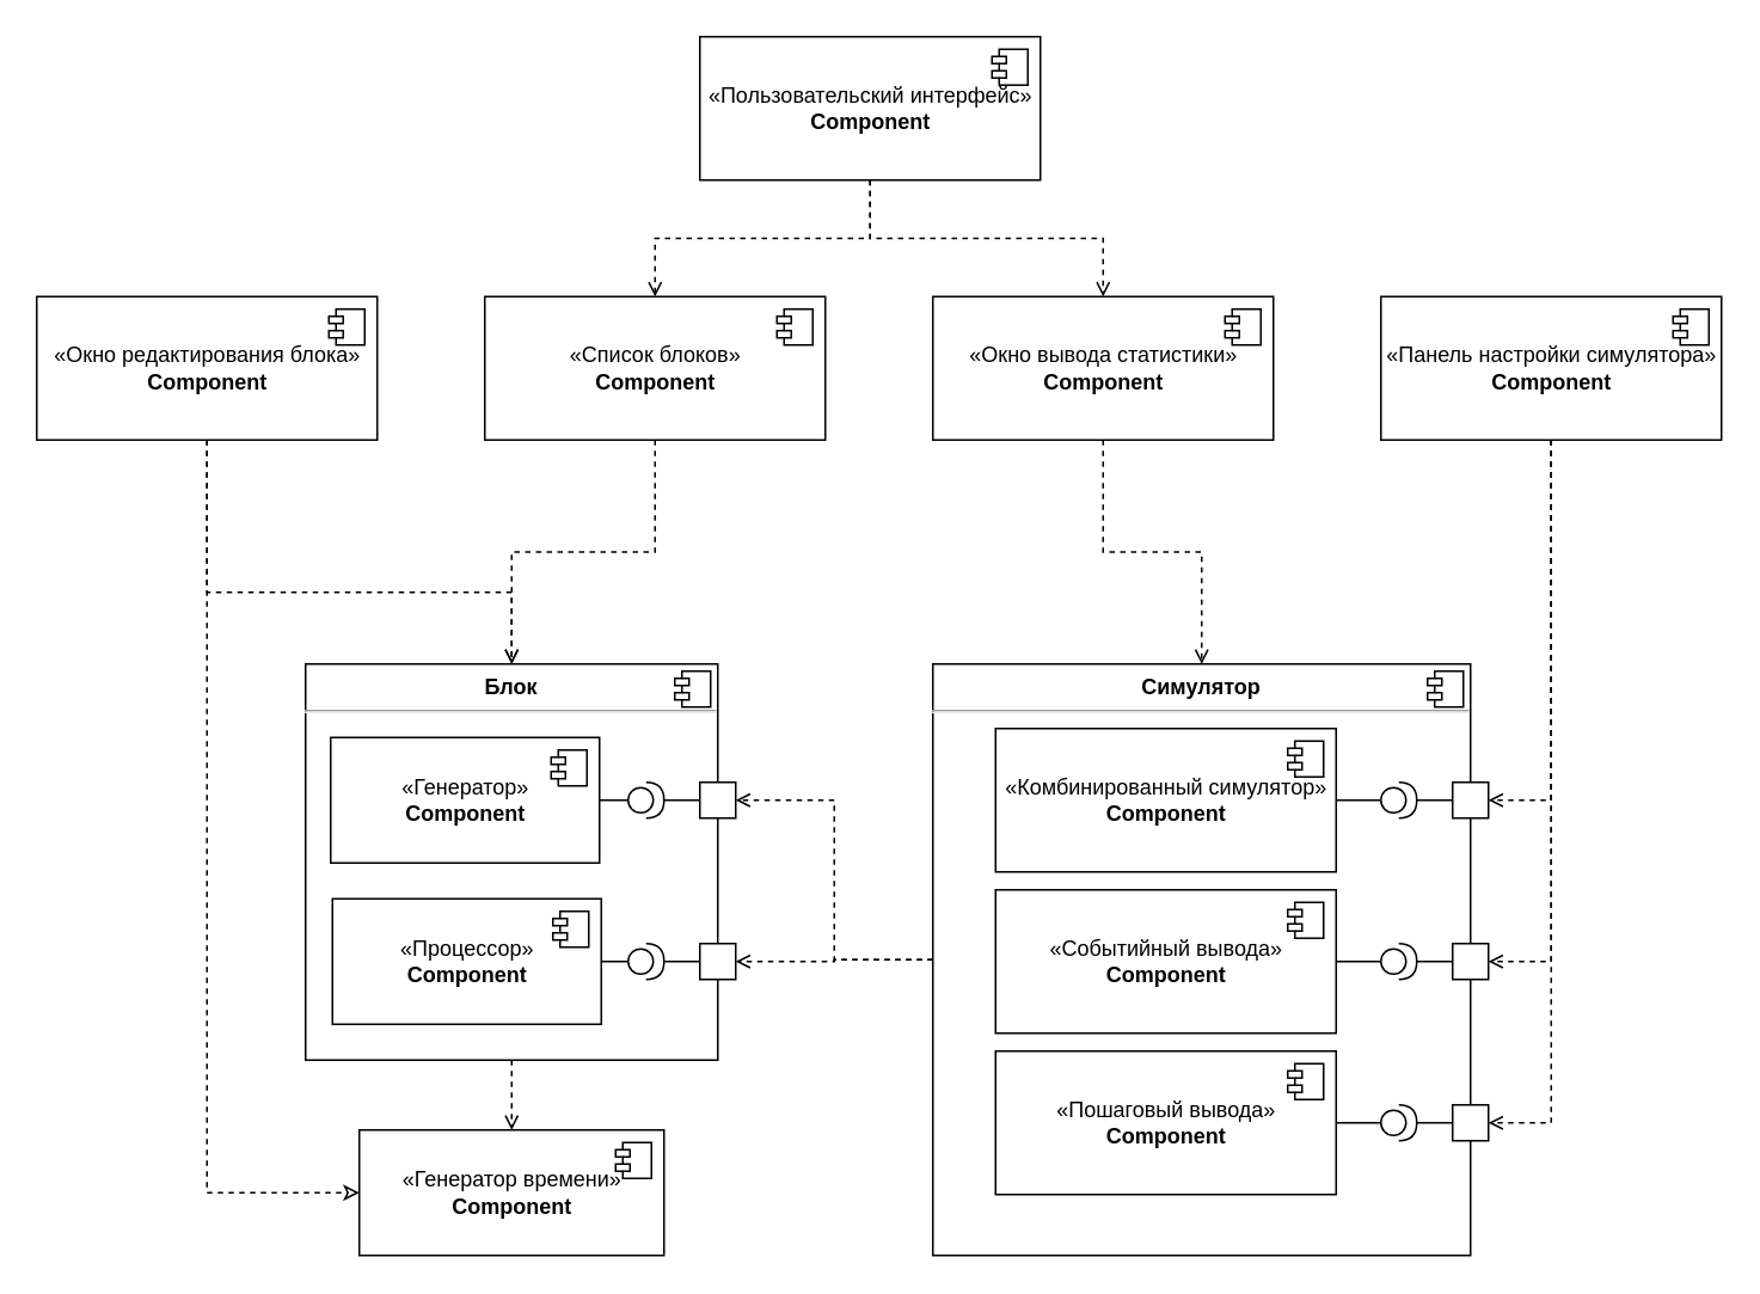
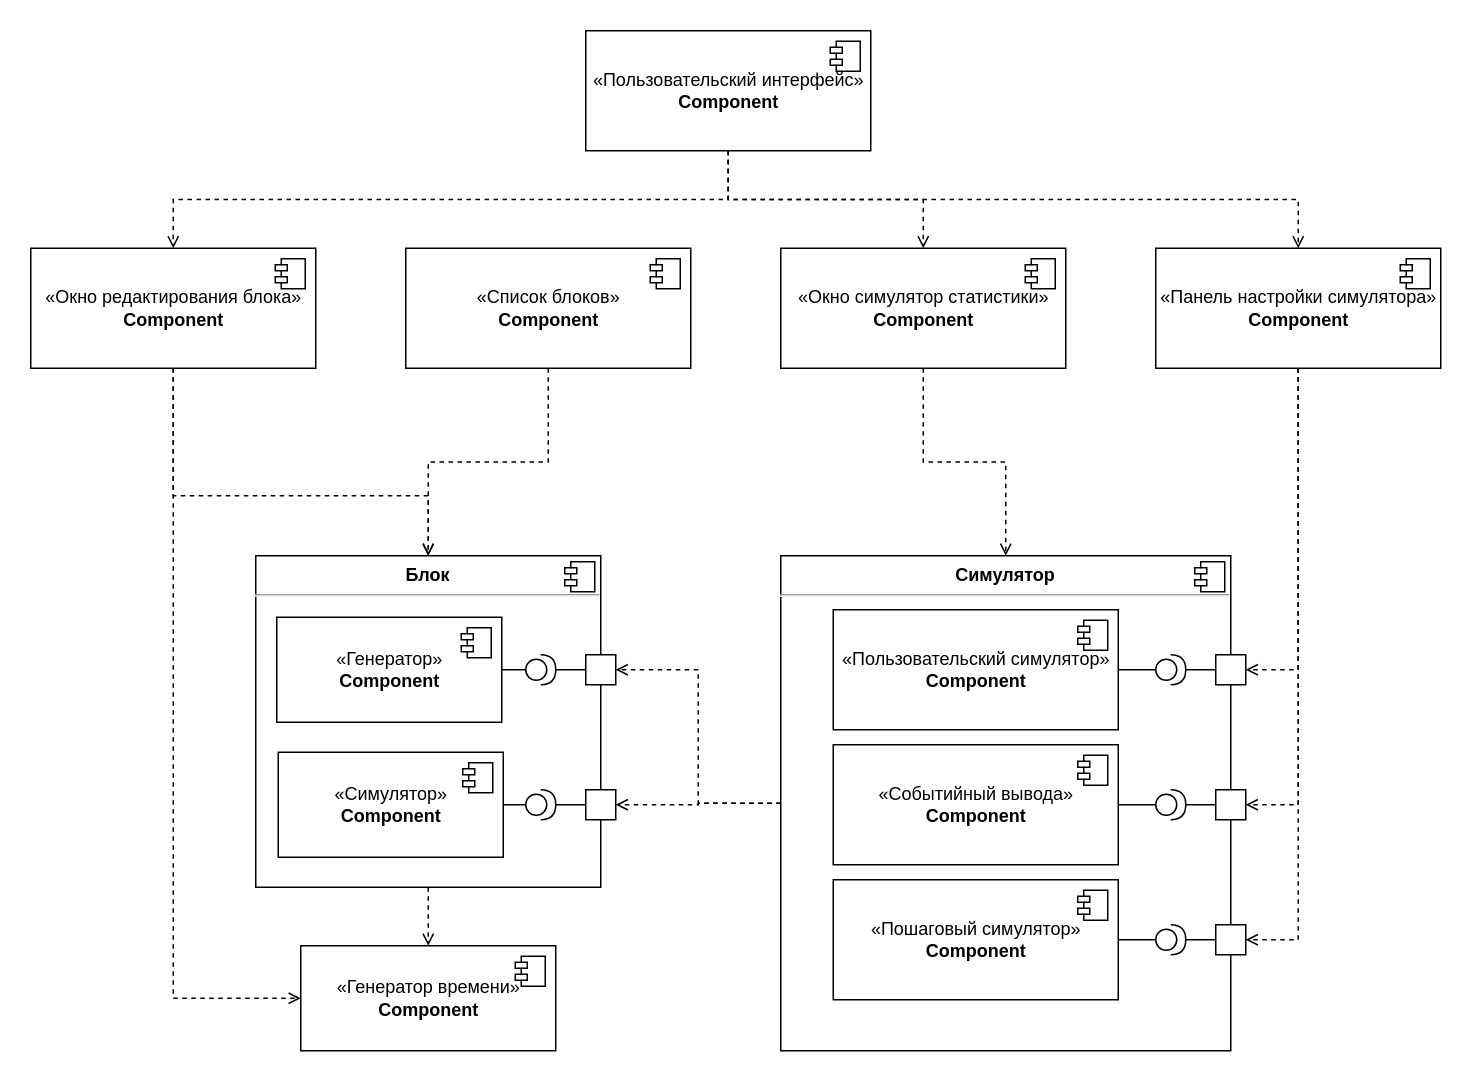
  <mxCell id="0" />
  <mxCell id="1" parent="0" />
  <mxCell id="2" style="edgeStyle=orthogonalEdgeStyle;rounded=0;orthogonalLoop=1;jettySize=auto;html=1;exitX=0.5;exitY=1;exitDx=0;exitDy=0;entryX=0.5;entryY=0;entryDx=0;entryDy=0;dashed=1;startArrow=none;startFill=0;endArrow=open;endFill=0;" edge="1" parent="1" source="3" target="28"><mxGeometry relative="1" as="geometry" /></mxCell>
  <mxCell id="3" value="&lt;p style=&quot;margin:0px;margin-top:6px;text-align:center;&quot;&gt;&lt;b&gt;Блок&lt;/b&gt;&lt;/p&gt;&lt;hr&gt;&lt;p style=&quot;margin:0px;margin-left:8px;&quot;&gt;&lt;br&gt;&lt;/p&gt;" style="align=left;overflow=fill;html=1;dropTarget=0;" vertex="1" parent="1"><mxGeometry x="170" y="370" width="230" height="221" as="geometry" /></mxCell>
  <mxCell id="4" value="" style="shape=component;jettyWidth=8;jettyHeight=4;" vertex="1" parent="3"><mxGeometry x="1" width="20" height="20" relative="1" as="geometry"><mxPoint x="-24" y="4" as="offset" /></mxGeometry></mxCell>
  <mxCell id="5" style="edgeStyle=orthogonalEdgeStyle;rounded=0;orthogonalLoop=1;jettySize=auto;html=1;exitX=1;exitY=0.5;exitDx=0;exitDy=0;entryX=0;entryY=0.5;entryDx=0;entryDy=0;entryPerimeter=0;endArrow=none;endFill=0;" edge="1" parent="1" source="6" target="27"><mxGeometry relative="1" as="geometry" /></mxCell>
- <mxCell id="6" value="«Процессор»&lt;br&gt;&lt;b&gt;Component&lt;/b&gt;" style="html=1;dropTarget=0;" vertex="1" parent="1"><mxGeometry x="185" y="501" width="150" height="70" as="geometry" /></mxCell>
+ <mxCell id="6" value="«Симулятор»&lt;br&gt;&lt;b&gt;Component&lt;/b&gt;" style="html=1;dropTarget=0;" vertex="1" parent="1"><mxGeometry x="185" y="501" width="150" height="70" as="geometry" /></mxCell>
  <mxCell id="7" value="" style="shape=module;jettyWidth=8;jettyHeight=4;" vertex="1" parent="6"><mxGeometry x="1" width="20" height="20" relative="1" as="geometry"><mxPoint x="-27" y="7" as="offset" /></mxGeometry></mxCell>
  <mxCell id="8" style="edgeStyle=orthogonalEdgeStyle;rounded=0;orthogonalLoop=1;jettySize=auto;html=1;exitX=1;exitY=0.5;exitDx=0;exitDy=0;entryX=0;entryY=0.5;entryDx=0;entryDy=0;entryPerimeter=0;endArrow=none;endFill=0;" edge="1" parent="1" source="9" target="23"><mxGeometry relative="1" as="geometry" /></mxCell>
  <mxCell id="9" value="«Генератор»&lt;br&gt;&lt;b&gt;Component&lt;/b&gt;" style="html=1;dropTarget=0;" vertex="1" parent="1"><mxGeometry x="184" y="411" width="150" height="70" as="geometry" /></mxCell>
  <mxCell id="10" value="" style="shape=module;jettyWidth=8;jettyHeight=4;" vertex="1" parent="9"><mxGeometry x="1" width="20" height="20" relative="1" as="geometry"><mxPoint x="-27" y="7" as="offset" /></mxGeometry></mxCell>
  <mxCell id="11" style="edgeStyle=orthogonalEdgeStyle;rounded=0;orthogonalLoop=1;jettySize=auto;html=1;exitX=0;exitY=0.5;exitDx=0;exitDy=0;entryX=1;entryY=0.5;entryDx=0;entryDy=0;dashed=1;startArrow=none;startFill=0;endArrow=open;endFill=0;" edge="1" parent="1" source="13" target="25"><mxGeometry relative="1" as="geometry" /></mxCell>
  <mxCell id="12" style="edgeStyle=orthogonalEdgeStyle;rounded=0;orthogonalLoop=1;jettySize=auto;html=1;exitX=0;exitY=0.5;exitDx=0;exitDy=0;entryX=1;entryY=0.5;entryDx=0;entryDy=0;dashed=1;startArrow=none;startFill=0;endArrow=open;endFill=0;" edge="1" parent="1" source="13" target="24"><mxGeometry relative="1" as="geometry" /></mxCell>
  <mxCell id="13" value="&lt;p style=&quot;margin:0px;margin-top:6px;text-align:center;&quot;&gt;&lt;b&gt;Симулятор&lt;/b&gt;&lt;/p&gt;&lt;hr&gt;&lt;p style=&quot;margin:0px;margin-left:8px;&quot;&gt;&lt;br&gt;&lt;/p&gt;" style="align=left;overflow=fill;html=1;dropTarget=0;" vertex="1" parent="1"><mxGeometry x="520" y="370" width="300" height="330" as="geometry" /></mxCell>
  <mxCell id="14" value="" style="shape=component;jettyWidth=8;jettyHeight=4;" vertex="1" parent="13"><mxGeometry x="1" width="20" height="20" relative="1" as="geometry"><mxPoint x="-24" y="4" as="offset" /></mxGeometry></mxCell>
  <mxCell id="15" style="edgeStyle=orthogonalEdgeStyle;rounded=0;orthogonalLoop=1;jettySize=auto;html=1;exitX=1;exitY=0.5;exitDx=0;exitDy=0;entryX=0;entryY=0.5;entryDx=0;entryDy=0;entryPerimeter=0;startArrow=none;startFill=0;endArrow=none;endFill=0;" edge="1" parent="1" source="16" target="49"><mxGeometry relative="1" as="geometry" /></mxCell>
- <mxCell id="16" value="«Комбинированный симулятор»&lt;br&gt;&lt;b&gt;Component&lt;/b&gt;" style="html=1;dropTarget=0;" vertex="1" parent="1"><mxGeometry x="555" y="406" width="190" height="80" as="geometry" /></mxCell>
+ <mxCell id="16" value="«Пользовательский симулятор»&lt;br&gt;&lt;b&gt;Component&lt;/b&gt;" style="html=1;dropTarget=0;" vertex="1" parent="1"><mxGeometry x="555" y="406" width="190" height="80" as="geometry" /></mxCell>
  <mxCell id="17" value="" style="shape=module;jettyWidth=8;jettyHeight=4;" vertex="1" parent="16"><mxGeometry x="1" width="20" height="20" relative="1" as="geometry"><mxPoint x="-27" y="7" as="offset" /></mxGeometry></mxCell>
- <mxCell id="18" value="«Пошаговый вывода»&lt;br&gt;&lt;b&gt;Component&lt;/b&gt;" style="html=1;dropTarget=0;" vertex="1" parent="1"><mxGeometry x="555" y="586" width="190" height="80" as="geometry" /></mxCell>
+ <mxCell id="18" value="«Пошаговый симулятор»&lt;br&gt;&lt;b&gt;Component&lt;/b&gt;" style="html=1;dropTarget=0;" vertex="1" parent="1"><mxGeometry x="555" y="586" width="190" height="80" as="geometry" /></mxCell>
  <mxCell id="19" value="" style="shape=module;jettyWidth=8;jettyHeight=4;" vertex="1" parent="18"><mxGeometry x="1" width="20" height="20" relative="1" as="geometry"><mxPoint x="-27" y="7" as="offset" /></mxGeometry></mxCell>
  <mxCell id="20" value="«Событийный вывода»&lt;br&gt;&lt;b&gt;Component&lt;/b&gt;" style="html=1;dropTarget=0;" vertex="1" parent="1"><mxGeometry x="555" y="496" width="190" height="80" as="geometry" /></mxCell>
  <mxCell id="21" value="" style="shape=module;jettyWidth=8;jettyHeight=4;" vertex="1" parent="20"><mxGeometry x="1" width="20" height="20" relative="1" as="geometry"><mxPoint x="-27" y="7" as="offset" /></mxGeometry></mxCell>
  <mxCell id="22" style="edgeStyle=orthogonalEdgeStyle;rounded=0;orthogonalLoop=1;jettySize=auto;html=1;exitX=1;exitY=0.5;exitDx=0;exitDy=0;exitPerimeter=0;entryX=0;entryY=0.5;entryDx=0;entryDy=0;endArrow=none;endFill=0;" edge="1" parent="1" source="23" target="24"><mxGeometry relative="1" as="geometry" /></mxCell>
  <mxCell id="23" value="" style="shape=providedRequiredInterface;html=1;verticalLabelPosition=bottom;sketch=0;rotation=0;" vertex="1" parent="1"><mxGeometry x="350" y="436" width="20" height="20" as="geometry" /></mxCell>
  <mxCell id="24" value="" style="fontStyle=0;labelPosition=right;verticalLabelPosition=middle;align=left;verticalAlign=middle;spacingLeft=2;" vertex="1" parent="1"><mxGeometry x="390" y="436" width="20" height="20" as="geometry" /></mxCell>
  <mxCell id="25" value="" style="fontStyle=0;labelPosition=right;verticalLabelPosition=middle;align=left;verticalAlign=middle;spacingLeft=2;" vertex="1" parent="1"><mxGeometry x="390" y="526" width="20" height="20" as="geometry" /></mxCell>
  <mxCell id="26" style="edgeStyle=orthogonalEdgeStyle;rounded=0;orthogonalLoop=1;jettySize=auto;html=1;exitX=1;exitY=0.5;exitDx=0;exitDy=0;exitPerimeter=0;entryX=0;entryY=0.5;entryDx=0;entryDy=0;endArrow=none;endFill=0;" edge="1" parent="1" source="27" target="25"><mxGeometry relative="1" as="geometry" /></mxCell>
  <mxCell id="27" value="" style="shape=providedRequiredInterface;html=1;verticalLabelPosition=bottom;sketch=0;rotation=0;" vertex="1" parent="1"><mxGeometry x="350" y="526" width="20" height="20" as="geometry" /></mxCell>
  <mxCell id="28" value="«Генератор времени»&lt;br&gt;&lt;b&gt;Component&lt;/b&gt;" style="html=1;dropTarget=0;" vertex="1" parent="1"><mxGeometry x="200" y="630" width="170" height="70" as="geometry" /></mxCell>
  <mxCell id="29" value="" style="shape=module;jettyWidth=8;jettyHeight=4;" vertex="1" parent="28"><mxGeometry x="1" width="20" height="20" relative="1" as="geometry"><mxPoint x="-27" y="7" as="offset" /></mxGeometry></mxCell>
  <mxCell id="30" style="edgeStyle=orthogonalEdgeStyle;rounded=0;orthogonalLoop=1;jettySize=auto;html=1;exitX=0.5;exitY=1;exitDx=0;exitDy=0;entryX=1;entryY=0.5;entryDx=0;entryDy=0;dashed=1;startArrow=none;startFill=0;endArrow=open;endFill=0;" edge="1" parent="1" source="33" target="45"><mxGeometry relative="1" as="geometry" /></mxCell>
  <mxCell id="31" style="edgeStyle=orthogonalEdgeStyle;rounded=0;orthogonalLoop=1;jettySize=auto;html=1;exitX=0.5;exitY=1;exitDx=0;exitDy=0;entryX=1;entryY=0.5;entryDx=0;entryDy=0;dashed=1;startArrow=none;startFill=0;endArrow=open;endFill=0;" edge="1" parent="1" source="33" target="46"><mxGeometry relative="1" as="geometry" /></mxCell>
  <mxCell id="32" style="edgeStyle=orthogonalEdgeStyle;rounded=0;orthogonalLoop=1;jettySize=auto;html=1;exitX=0.5;exitY=1;exitDx=0;exitDy=0;entryX=1;entryY=0.5;entryDx=0;entryDy=0;dashed=1;startArrow=none;startFill=0;endArrow=open;endFill=0;" edge="1" parent="1" source="33" target="47"><mxGeometry relative="1" as="geometry" /></mxCell>
  <mxCell id="33" value="«Панель настройки симулятора»&lt;br&gt;&lt;b&gt;Component&lt;/b&gt;" style="html=1;dropTarget=0;" vertex="1" parent="1"><mxGeometry x="770" y="165" width="190" height="80" as="geometry" /></mxCell>
  <mxCell id="34" value="" style="shape=module;jettyWidth=8;jettyHeight=4;" vertex="1" parent="33"><mxGeometry x="1" width="20" height="20" relative="1" as="geometry"><mxPoint x="-27" y="7" as="offset" /></mxGeometry></mxCell>
  <mxCell id="35" style="edgeStyle=orthogonalEdgeStyle;rounded=0;orthogonalLoop=1;jettySize=auto;html=1;exitX=0.5;exitY=1;exitDx=0;exitDy=0;entryX=0.5;entryY=0;entryDx=0;entryDy=0;dashed=1;startArrow=none;startFill=0;endArrow=open;endFill=0;" edge="1" parent="1" source="36" target="3"><mxGeometry relative="1" as="geometry" /></mxCell>
  <mxCell id="36" value="«Список блоков»&lt;br&gt;&lt;b&gt;Component&lt;/b&gt;" style="html=1;dropTarget=0;" vertex="1" parent="1"><mxGeometry x="270" y="165" width="190" height="80" as="geometry" /></mxCell>
  <mxCell id="37" value="" style="shape=module;jettyWidth=8;jettyHeight=4;" vertex="1" parent="36"><mxGeometry x="1" width="20" height="20" relative="1" as="geometry"><mxPoint x="-27" y="7" as="offset" /></mxGeometry></mxCell>
  <mxCell id="38" style="edgeStyle=orthogonalEdgeStyle;rounded=0;orthogonalLoop=1;jettySize=auto;html=1;exitX=0.5;exitY=1;exitDx=0;exitDy=0;entryX=0.5;entryY=0;entryDx=0;entryDy=0;dashed=1;startArrow=none;startFill=0;endArrow=open;endFill=0;" edge="1" parent="1" source="39" target="13"><mxGeometry relative="1" as="geometry" /></mxCell>
- <mxCell id="39" value="«Окно вывода статистики»&lt;br&gt;&lt;b&gt;Component&lt;/b&gt;" style="html=1;dropTarget=0;" vertex="1" parent="1"><mxGeometry x="520" y="165" width="190" height="80" as="geometry" /></mxCell>
+ <mxCell id="39" value="«Окно симулятор статистики»&lt;br&gt;&lt;b&gt;Component&lt;/b&gt;" style="html=1;dropTarget=0;" vertex="1" parent="1"><mxGeometry x="520" y="165" width="190" height="80" as="geometry" /></mxCell>
  <mxCell id="40" value="" style="shape=module;jettyWidth=8;jettyHeight=4;" vertex="1" parent="39"><mxGeometry x="1" width="20" height="20" relative="1" as="geometry"><mxPoint x="-27" y="7" as="offset" /></mxGeometry></mxCell>
  <mxCell id="41" style="edgeStyle=orthogonalEdgeStyle;rounded=0;orthogonalLoop=1;jettySize=auto;html=1;exitX=0.5;exitY=1;exitDx=0;exitDy=0;entryX=0.5;entryY=0;entryDx=0;entryDy=0;dashed=1;startArrow=none;startFill=0;endArrow=open;endFill=0;" edge="1" parent="1" source="43" target="3"><mxGeometry relative="1" as="geometry"><Array as="points"><mxPoint x="115" y="330" /><mxPoint x="285" y="330" /></Array></mxGeometry></mxCell>
- <mxCell id="42" style="edgeStyle=orthogonalEdgeStyle;rounded=0;orthogonalLoop=1;jettySize=auto;html=1;exitX=0.5;exitY=1;exitDx=0;exitDy=0;entryX=0;entryY=0.5;entryDx=0;entryDy=0;dashed=1;startArrow=none;startFill=0;endArrow=classic;endFill=0;" edge="1" parent="1" source="43" target="28"><mxGeometry relative="1" as="geometry" /></mxCell>
+ <mxCell id="42" style="edgeStyle=orthogonalEdgeStyle;rounded=0;orthogonalLoop=1;jettySize=auto;html=1;exitX=0.5;exitY=1;exitDx=0;exitDy=0;entryX=0;entryY=0.5;entryDx=0;entryDy=0;dashed=1;startArrow=none;startFill=0;endArrow=open;endFill=0;" edge="1" parent="1" source="43" target="28"><mxGeometry relative="1" as="geometry" /></mxCell>
  <mxCell id="43" value="«Окно редактирования блока»&lt;br&gt;&lt;b&gt;Component&lt;/b&gt;" style="html=1;dropTarget=0;" vertex="1" parent="1"><mxGeometry x="20" y="165" width="190" height="80" as="geometry" /></mxCell>
  <mxCell id="44" value="" style="shape=module;jettyWidth=8;jettyHeight=4;" vertex="1" parent="43"><mxGeometry x="1" width="20" height="20" relative="1" as="geometry"><mxPoint x="-27" y="7" as="offset" /></mxGeometry></mxCell>
  <mxCell id="45" value="" style="fontStyle=0;labelPosition=right;verticalLabelPosition=middle;align=left;verticalAlign=middle;spacingLeft=2;" vertex="1" parent="1"><mxGeometry x="810" y="436" width="20" height="20" as="geometry" /></mxCell>
  <mxCell id="46" value="" style="fontStyle=0;labelPosition=right;verticalLabelPosition=middle;align=left;verticalAlign=middle;spacingLeft=2;" vertex="1" parent="1"><mxGeometry x="810" y="526" width="20" height="20" as="geometry" /></mxCell>
  <mxCell id="47" value="" style="fontStyle=0;labelPosition=right;verticalLabelPosition=middle;align=left;verticalAlign=middle;spacingLeft=2;" vertex="1" parent="1"><mxGeometry x="810" y="616" width="20" height="20" as="geometry" /></mxCell>
  <mxCell id="48" style="edgeStyle=orthogonalEdgeStyle;rounded=0;orthogonalLoop=1;jettySize=auto;html=1;exitX=1;exitY=0.5;exitDx=0;exitDy=0;exitPerimeter=0;entryX=0;entryY=0.5;entryDx=0;entryDy=0;startArrow=none;startFill=0;endArrow=none;endFill=0;" edge="1" parent="1" source="49" target="45"><mxGeometry relative="1" as="geometry" /></mxCell>
  <mxCell id="49" value="" style="shape=providedRequiredInterface;html=1;verticalLabelPosition=bottom;sketch=0;rotation=0;" vertex="1" parent="1"><mxGeometry x="770" y="436" width="20" height="20" as="geometry" /></mxCell>
  <mxCell id="50" style="edgeStyle=orthogonalEdgeStyle;rounded=0;orthogonalLoop=1;jettySize=auto;html=1;exitX=0;exitY=0.5;exitDx=0;exitDy=0;exitPerimeter=0;entryX=1;entryY=0.5;entryDx=0;entryDy=0;startArrow=none;startFill=0;endArrow=none;endFill=0;" edge="1" parent="1" source="52" target="20"><mxGeometry relative="1" as="geometry" /></mxCell>
  <mxCell id="51" style="edgeStyle=orthogonalEdgeStyle;rounded=0;orthogonalLoop=1;jettySize=auto;html=1;exitX=1;exitY=0.5;exitDx=0;exitDy=0;exitPerimeter=0;entryX=0;entryY=0.5;entryDx=0;entryDy=0;startArrow=none;startFill=0;endArrow=none;endFill=0;" edge="1" parent="1" source="52" target="46"><mxGeometry relative="1" as="geometry" /></mxCell>
  <mxCell id="52" value="" style="shape=providedRequiredInterface;html=1;verticalLabelPosition=bottom;sketch=0;rotation=0;" vertex="1" parent="1"><mxGeometry x="770" y="526" width="20" height="20" as="geometry" /></mxCell>
  <mxCell id="53" style="edgeStyle=orthogonalEdgeStyle;rounded=0;orthogonalLoop=1;jettySize=auto;html=1;exitX=0;exitY=0.5;exitDx=0;exitDy=0;exitPerimeter=0;entryX=1;entryY=0.5;entryDx=0;entryDy=0;startArrow=none;startFill=0;endArrow=none;endFill=0;" edge="1" parent="1" source="55" target="18"><mxGeometry relative="1" as="geometry" /></mxCell>
  <mxCell id="54" style="edgeStyle=orthogonalEdgeStyle;rounded=0;orthogonalLoop=1;jettySize=auto;html=1;exitX=1;exitY=0.5;exitDx=0;exitDy=0;exitPerimeter=0;entryX=0;entryY=0.5;entryDx=0;entryDy=0;startArrow=none;startFill=0;endArrow=none;endFill=0;" edge="1" parent="1" source="55" target="47"><mxGeometry relative="1" as="geometry" /></mxCell>
  <mxCell id="55" value="" style="shape=providedRequiredInterface;html=1;verticalLabelPosition=bottom;sketch=0;rotation=0;" vertex="1" parent="1"><mxGeometry x="770" y="616" width="20" height="20" as="geometry" /></mxCell>
- <mxCell id="57" style="edgeStyle=orthogonalEdgeStyle;rounded=0;orthogonalLoop=1;jettySize=auto;html=1;exitX=0.5;exitY=1;exitDx=0;exitDy=0;entryX=0.5;entryY=0;entryDx=0;entryDy=0;dashed=1;startArrow=none;startFill=0;endArrow=open;endFill=0;" edge="1" parent="1" source="60" target="36"><mxGeometry relative="1" as="geometry" /></mxCell>
+ <mxCell id="56" style="edgeStyle=orthogonalEdgeStyle;rounded=0;orthogonalLoop=1;jettySize=auto;html=1;exitX=0.5;exitY=1;exitDx=0;exitDy=0;entryX=0.5;entryY=0;entryDx=0;entryDy=0;dashed=1;startArrow=none;startFill=0;endArrow=open;endFill=0;" edge="1" parent="1" source="60" target="43"><mxGeometry relative="1" as="geometry" /></mxCell>
  <mxCell id="58" style="edgeStyle=orthogonalEdgeStyle;rounded=0;orthogonalLoop=1;jettySize=auto;html=1;exitX=0.5;exitY=1;exitDx=0;exitDy=0;entryX=0.5;entryY=0;entryDx=0;entryDy=0;dashed=1;startArrow=none;startFill=0;endArrow=open;endFill=0;" edge="1" parent="1" source="60" target="39"><mxGeometry relative="1" as="geometry" /></mxCell>
+ <mxCell id="59" style="edgeStyle=orthogonalEdgeStyle;rounded=0;orthogonalLoop=1;jettySize=auto;html=1;exitX=0.5;exitY=1;exitDx=0;exitDy=0;entryX=0.5;entryY=0;entryDx=0;entryDy=0;dashed=1;startArrow=none;startFill=0;endArrow=open;endFill=0;" edge="1" parent="1" source="60" target="33"><mxGeometry relative="1" as="geometry" /></mxCell>
  <mxCell id="60" value="«Пользовательский интерфейс»&lt;br&gt;&lt;b&gt;Component&lt;/b&gt;" style="html=1;dropTarget=0;" vertex="1" parent="1"><mxGeometry x="390" y="20" width="190" height="80" as="geometry" /></mxCell>
  <mxCell id="61" value="" style="shape=module;jettyWidth=8;jettyHeight=4;" vertex="1" parent="60"><mxGeometry x="1" width="20" height="20" relative="1" as="geometry"><mxPoint x="-27" y="7" as="offset" /></mxGeometry></mxCell>
